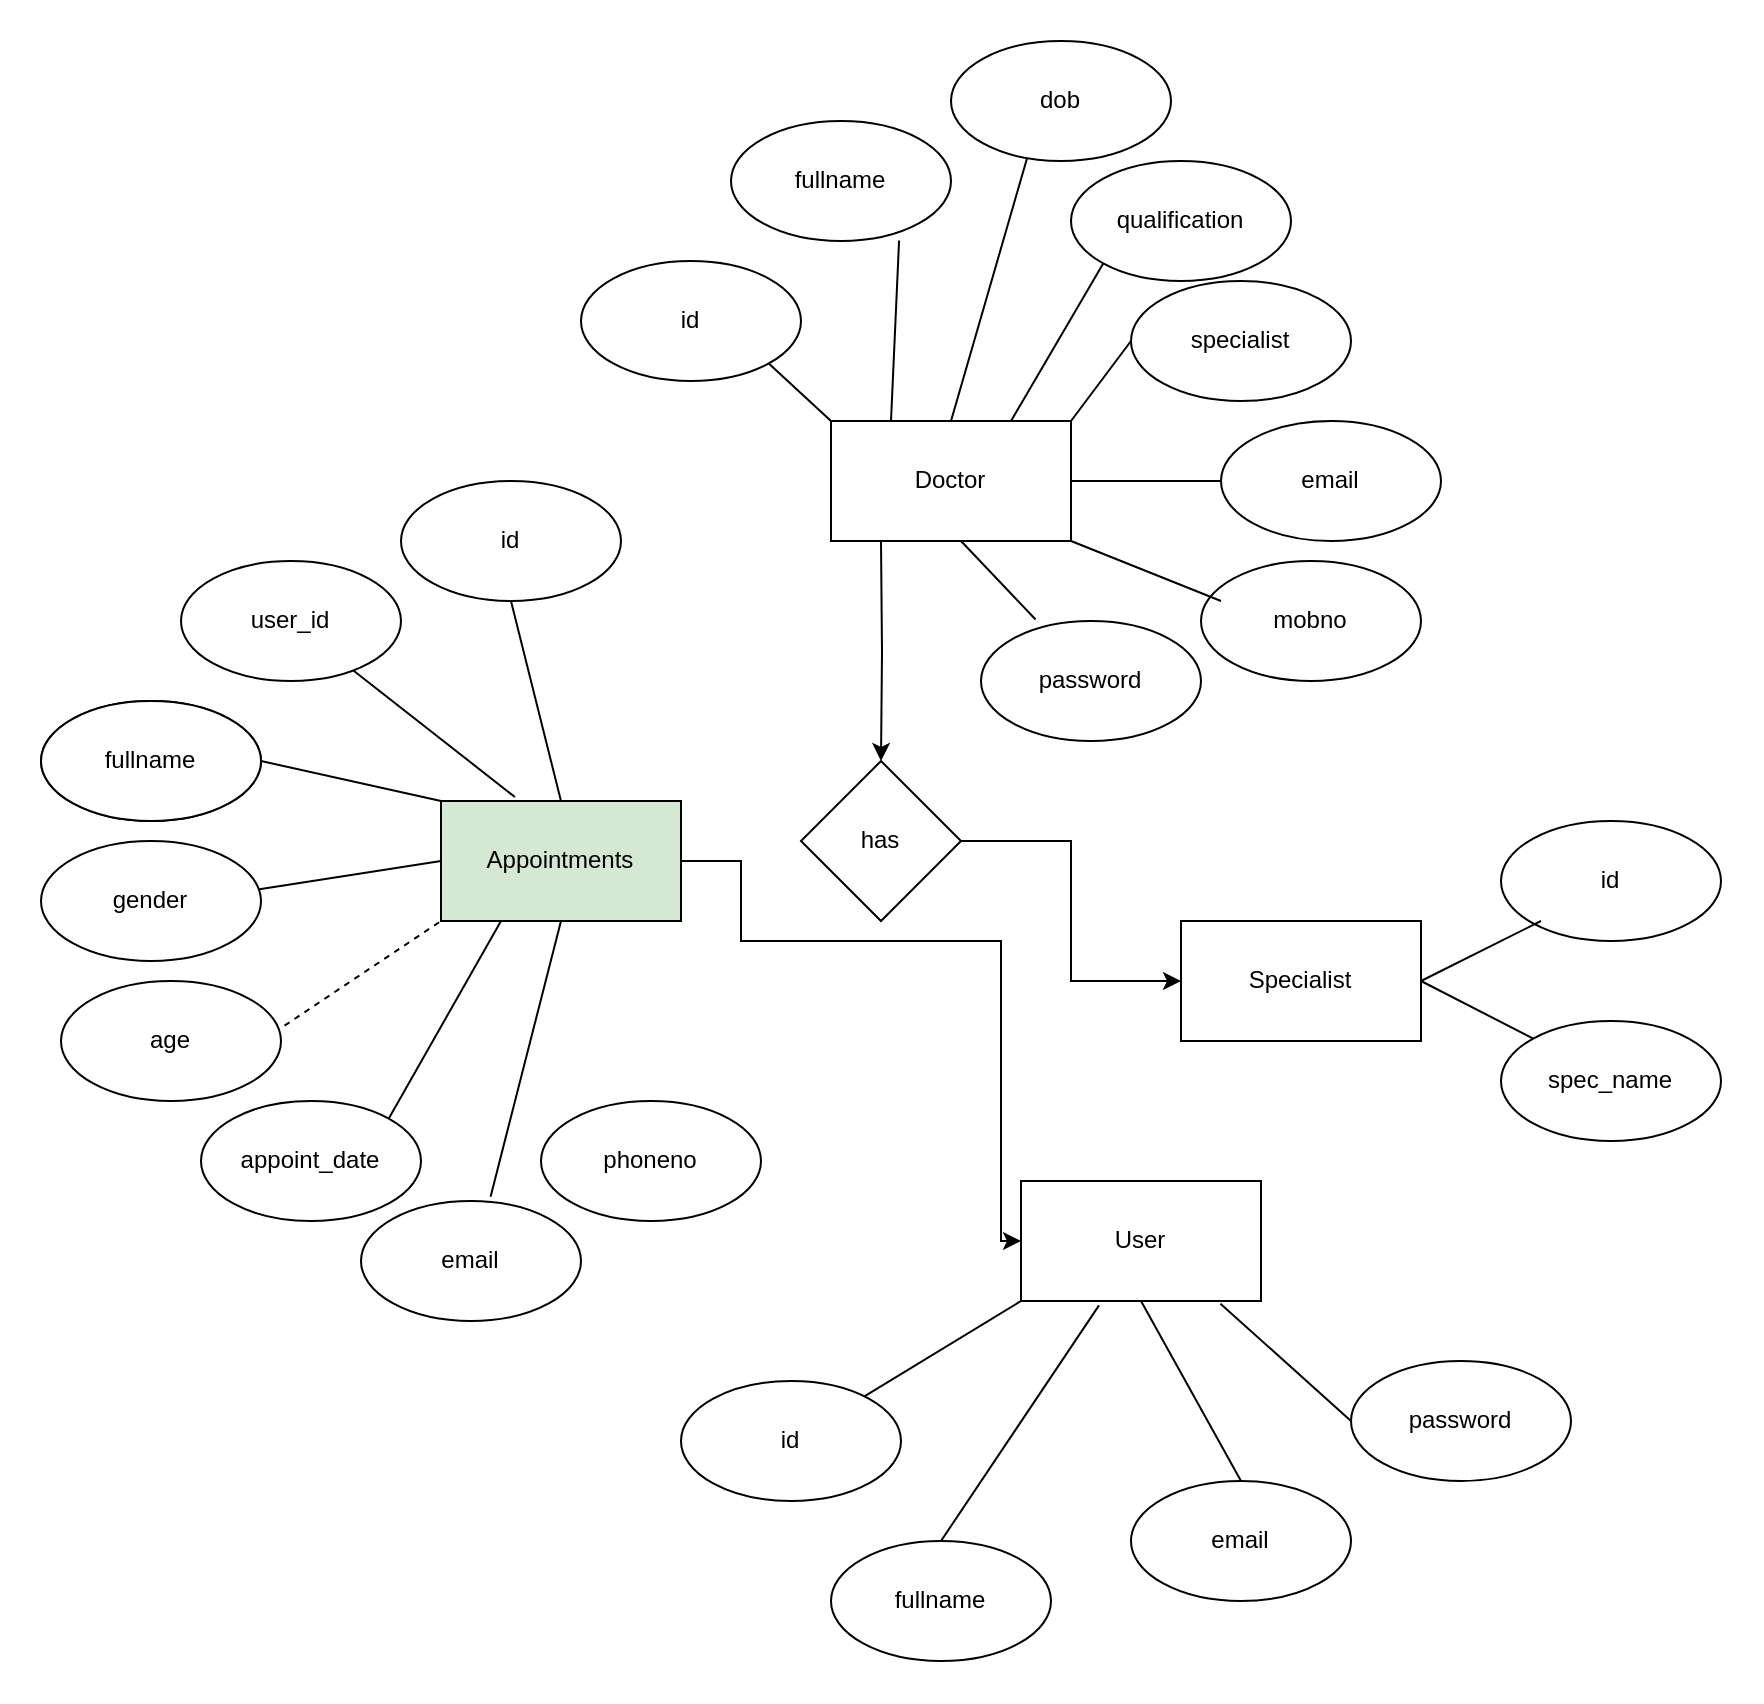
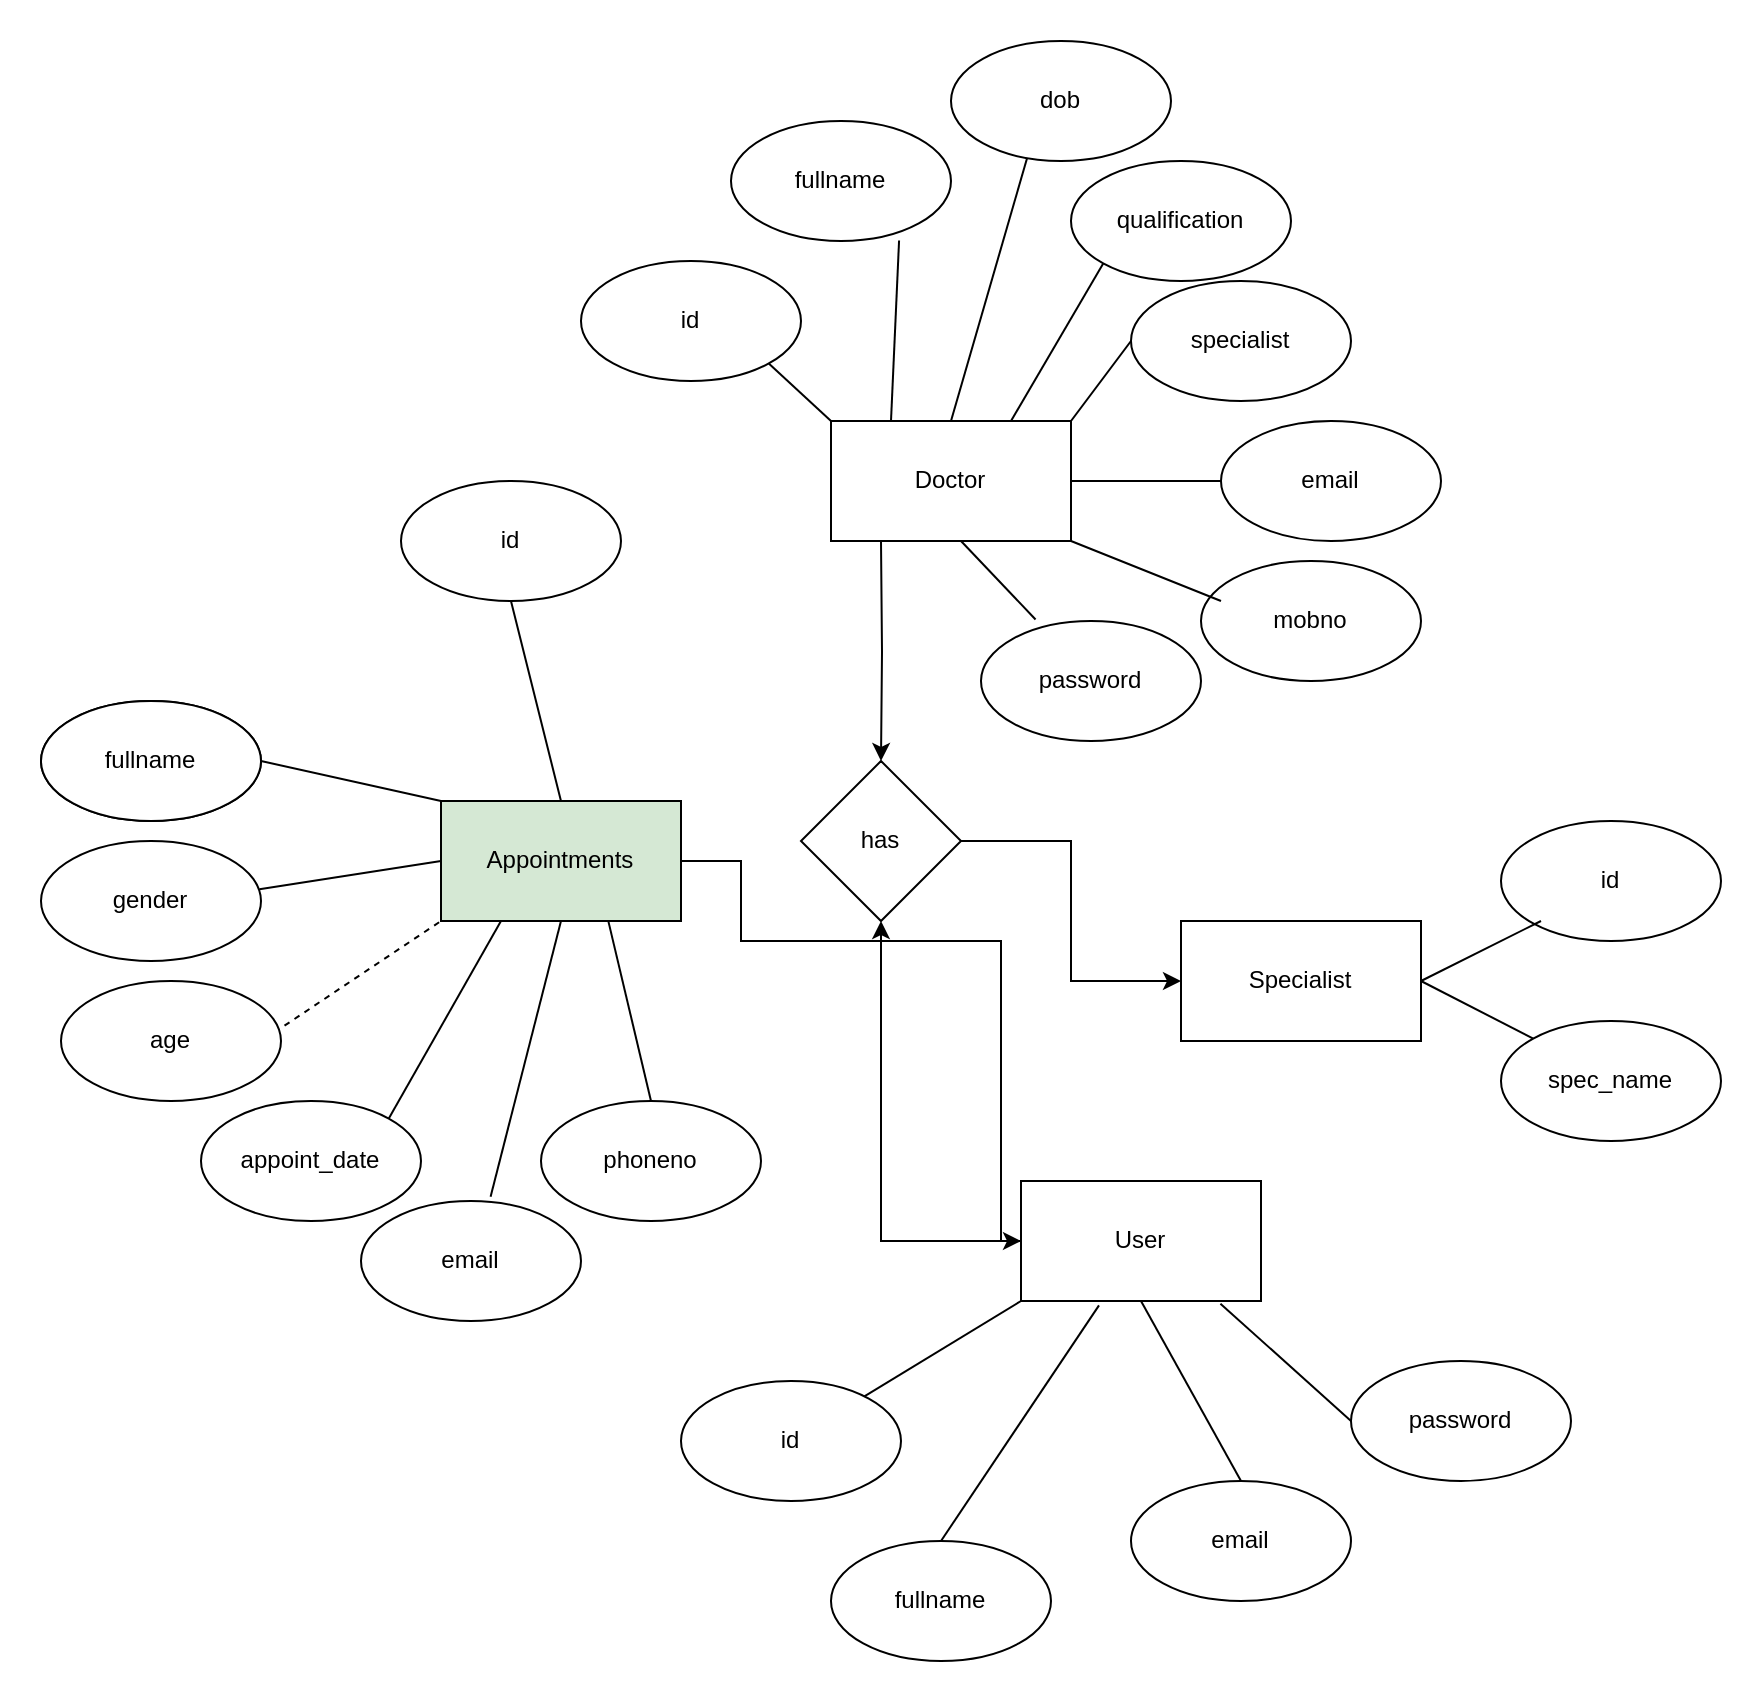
  <mxCell id="0" />
  <mxCell id="1" parent="0" />
  <mxCell id="2" style="edgeStyle=orthogonalEdgeStyle;rounded=0;orthogonalLoop=1;jettySize=auto;html=1;entryX=0.5;entryY=0;entryDx=0;entryDy=0;" edge="1" parent="1" target="45"><mxGeometry relative="1" as="geometry"><mxPoint x="440" y="270" as="sourcePoint" /></mxGeometry></mxCell>
  <mxCell id="3" value="Doctor" style="rounded=0;whiteSpace=wrap;html=1;" vertex="1" parent="1"><mxGeometry x="415" y="210" width="120" height="60" as="geometry" /></mxCell>
  <mxCell id="4" value="Specialist" style="rounded=0;whiteSpace=wrap;html=1;" vertex="1" parent="1"><mxGeometry x="590" y="460" width="120" height="60" as="geometry" /></mxCell>
  <mxCell id="5" style="edgeStyle=orthogonalEdgeStyle;rounded=0;orthogonalLoop=1;jettySize=auto;html=1;" edge="1" parent="1" source="6" target="8"><mxGeometry relative="1" as="geometry"><Array as="points"><mxPoint x="370" y="430" /><mxPoint x="370" y="470" /><mxPoint x="500" y="470" /></Array></mxGeometry></mxCell>
  <mxCell id="6" value="Appointments" style="rounded=0;whiteSpace=wrap;html=1;fillColor=#d5e8d4;" vertex="1" parent="1"><mxGeometry x="220" y="400" width="120" height="60" as="geometry" /></mxCell>
+ <mxCell id="7" style="edgeStyle=orthogonalEdgeStyle;rounded=0;orthogonalLoop=1;jettySize=auto;html=1;" edge="1" parent="1" source="8" target="45"><mxGeometry relative="1" as="geometry" /></mxCell>
  <mxCell id="8" value="User" style="rounded=0;whiteSpace=wrap;html=1;" vertex="1" parent="1"><mxGeometry x="510" y="590" width="120" height="60" as="geometry" /></mxCell>
  <mxCell id="9" value="id" style="ellipse;whiteSpace=wrap;html=1;" vertex="1" parent="1"><mxGeometry x="200" y="240" width="110" height="60" as="geometry" /></mxCell>
- <mxCell id="10" value="user_id" style="ellipse;whiteSpace=wrap;html=1;" vertex="1" parent="1"><mxGeometry x="90" y="280" width="110" height="60" as="geometry" /></mxCell>
  <mxCell id="11" value="age" style="ellipse;whiteSpace=wrap;html=1;" vertex="1" parent="1"><mxGeometry x="30" y="490" width="110" height="60" as="geometry" /></mxCell>
  <mxCell id="12" value="fullname" style="ellipse;whiteSpace=wrap;html=1;" vertex="1" parent="1"><mxGeometry x="20" y="350" width="110" height="60" as="geometry" /></mxCell>
  <mxCell id="13" value="gender" style="ellipse;whiteSpace=wrap;html=1;" vertex="1" parent="1"><mxGeometry x="20" y="420" width="110" height="60" as="geometry" /></mxCell>
  <mxCell id="14" value="appoint_date" style="ellipse;whiteSpace=wrap;html=1;" vertex="1" parent="1"><mxGeometry x="100" y="550" width="110" height="60" as="geometry" /></mxCell>
  <mxCell id="15" value="email" style="ellipse;whiteSpace=wrap;html=1;" vertex="1" parent="1"><mxGeometry x="180" y="600" width="110" height="60" as="geometry" /></mxCell>
  <mxCell id="16" value="phoneno" style="ellipse;whiteSpace=wrap;html=1;" vertex="1" parent="1"><mxGeometry x="270" y="550" width="110" height="60" as="geometry" /></mxCell>
  <mxCell id="17" value="" style="endArrow=none;html=1;rounded=0;entryX=0.5;entryY=1;entryDx=0;entryDy=0;exitX=0.5;exitY=0;exitDx=0;exitDy=0;" edge="1" parent="1" source="6" target="9"><mxGeometry width="50" height="50" relative="1" as="geometry"><mxPoint x="280" y="380" as="sourcePoint" /><mxPoint x="270" y="320" as="targetPoint" /></mxGeometry></mxCell>
- <mxCell id="18" value="" style="endArrow=none;html=1;rounded=0;exitX=0.308;exitY=-0.033;exitDx=0;exitDy=0;exitPerimeter=0;" edge="1" parent="1" source="6" target="10"><mxGeometry width="50" height="50" relative="1" as="geometry"><mxPoint x="300" y="390" as="sourcePoint" /><mxPoint x="280" y="330" as="targetPoint" /></mxGeometry></mxCell>
  <mxCell id="19" value="" style="endArrow=none;html=1;rounded=0;exitX=1;exitY=0.5;exitDx=0;exitDy=0;entryX=0;entryY=0;entryDx=0;entryDy=0;" edge="1" parent="1" source="12" target="6"><mxGeometry width="50" height="50" relative="1" as="geometry"><mxPoint x="310" y="400" as="sourcePoint" /><mxPoint x="290" y="340" as="targetPoint" /></mxGeometry></mxCell>
  <mxCell id="20" value="" style="endArrow=none;html=1;rounded=0;exitX=0.993;exitY=0.402;exitDx=0;exitDy=0;entryX=0;entryY=0.5;entryDx=0;entryDy=0;exitPerimeter=0;" edge="1" parent="1" source="13" target="6"><mxGeometry width="50" height="50" relative="1" as="geometry"><mxPoint x="140" y="390" as="sourcePoint" /><mxPoint x="240" y="390" as="targetPoint" /></mxGeometry></mxCell>
  <mxCell id="21" value="" style="endArrow=none;html=1;rounded=0;exitX=1.016;exitY=0.372;exitDx=0;exitDy=0;entryX=0;entryY=1;entryDx=0;entryDy=0;exitPerimeter=0;dashed=1;" edge="1" parent="1" source="11" target="6"><mxGeometry width="50" height="50" relative="1" as="geometry"><mxPoint x="150" y="400" as="sourcePoint" /><mxPoint x="250" y="400" as="targetPoint" /></mxGeometry></mxCell>
  <mxCell id="22" value="" style="endArrow=none;html=1;rounded=0;exitX=1;exitY=0;exitDx=0;exitDy=0;entryX=0.25;entryY=1;entryDx=0;entryDy=0;" edge="1" parent="1" source="14" target="6"><mxGeometry width="50" height="50" relative="1" as="geometry"><mxPoint x="160" y="410" as="sourcePoint" /><mxPoint x="260" y="410" as="targetPoint" /></mxGeometry></mxCell>
  <mxCell id="23" value="" style="endArrow=none;html=1;rounded=0;exitX=0.589;exitY=-0.036;exitDx=0;exitDy=0;entryX=0.5;entryY=1;entryDx=0;entryDy=0;exitPerimeter=0;" edge="1" parent="1" source="15" target="6"><mxGeometry width="50" height="50" relative="1" as="geometry"><mxPoint x="170" y="420" as="sourcePoint" /><mxPoint x="270" y="420" as="targetPoint" /></mxGeometry></mxCell>
+ <mxCell id="24" value="" style="endArrow=none;html=1;rounded=0;exitX=0.5;exitY=0;exitDx=0;exitDy=0;entryX=0.697;entryY=0.999;entryDx=0;entryDy=0;entryPerimeter=0;" edge="1" parent="1" source="16" target="6"><mxGeometry width="50" height="50" relative="1" as="geometry"><mxPoint x="180" y="430" as="sourcePoint" /><mxPoint x="280" y="430" as="targetPoint" /></mxGeometry></mxCell>
  <mxCell id="25" value="fullname" style="ellipse;whiteSpace=wrap;html=1;" vertex="1" parent="1"><mxGeometry x="20" y="350" width="110" height="60" as="geometry" /></mxCell>
  <mxCell id="26" value="fullname" style="ellipse;whiteSpace=wrap;html=1;" vertex="1" parent="1"><mxGeometry x="365" y="60" width="110" height="60" as="geometry" /></mxCell>
  <mxCell id="27" value="id" style="ellipse;whiteSpace=wrap;html=1;" vertex="1" parent="1"><mxGeometry x="290" y="130" width="110" height="60" as="geometry" /></mxCell>
  <mxCell id="28" value="dob" style="ellipse;whiteSpace=wrap;html=1;" vertex="1" parent="1"><mxGeometry x="475" y="20" width="110" height="60" as="geometry" /></mxCell>
  <mxCell id="29" value="qualification" style="ellipse;whiteSpace=wrap;html=1;" vertex="1" parent="1"><mxGeometry x="535" y="80" width="110" height="60" as="geometry" /></mxCell>
  <mxCell id="30" value="specialist" style="ellipse;whiteSpace=wrap;html=1;" vertex="1" parent="1"><mxGeometry x="565" y="140" width="110" height="60" as="geometry" /></mxCell>
  <mxCell id="31" value="email" style="ellipse;whiteSpace=wrap;html=1;" vertex="1" parent="1"><mxGeometry x="610" y="210" width="110" height="60" as="geometry" /></mxCell>
  <mxCell id="32" value="mobno" style="ellipse;whiteSpace=wrap;html=1;" vertex="1" parent="1"><mxGeometry x="600" y="280" width="110" height="60" as="geometry" /></mxCell>
  <mxCell id="33" value="password" style="ellipse;whiteSpace=wrap;html=1;" vertex="1" parent="1"><mxGeometry x="490" y="310" width="110" height="60" as="geometry" /></mxCell>
  <mxCell id="34" value="" style="endArrow=none;html=1;rounded=0;exitX=1;exitY=1;exitDx=0;exitDy=0;entryX=0;entryY=0;entryDx=0;entryDy=0;" edge="1" parent="1" source="27" target="3"><mxGeometry width="50" height="50" relative="1" as="geometry"><mxPoint x="420" y="200" as="sourcePoint" /><mxPoint x="470" y="150" as="targetPoint" /></mxGeometry></mxCell>
  <mxCell id="35" value="" style="endArrow=none;html=1;rounded=0;exitX=0.764;exitY=0.996;exitDx=0;exitDy=0;entryX=0.25;entryY=0;entryDx=0;entryDy=0;exitPerimeter=0;" edge="1" parent="1" source="26" target="3"><mxGeometry width="50" height="50" relative="1" as="geometry"><mxPoint x="394.141" y="191.076" as="sourcePoint" /><mxPoint x="425" y="220" as="targetPoint" /></mxGeometry></mxCell>
  <mxCell id="36" value="" style="endArrow=none;html=1;rounded=0;exitX=0.346;exitY=0.975;exitDx=0;exitDy=0;entryX=0.5;entryY=0;entryDx=0;entryDy=0;exitPerimeter=0;" edge="1" parent="1" source="28" target="3"><mxGeometry width="50" height="50" relative="1" as="geometry"><mxPoint x="404.141" y="201.076" as="sourcePoint" /><mxPoint x="435" y="230" as="targetPoint" /></mxGeometry></mxCell>
  <mxCell id="37" value="" style="endArrow=none;html=1;rounded=0;exitX=0;exitY=1;exitDx=0;exitDy=0;entryX=0.75;entryY=0;entryDx=0;entryDy=0;" edge="1" parent="1" source="29" target="3"><mxGeometry width="50" height="50" relative="1" as="geometry"><mxPoint x="414.141" y="211.076" as="sourcePoint" /><mxPoint x="445" y="240" as="targetPoint" /></mxGeometry></mxCell>
  <mxCell id="38" value="" style="endArrow=none;html=1;rounded=0;exitX=0;exitY=0.5;exitDx=0;exitDy=0;entryX=1;entryY=0;entryDx=0;entryDy=0;" edge="1" parent="1" source="30" target="3"><mxGeometry width="50" height="50" relative="1" as="geometry"><mxPoint x="424.141" y="221.076" as="sourcePoint" /><mxPoint x="455" y="250" as="targetPoint" /></mxGeometry></mxCell>
  <mxCell id="39" value="" style="endArrow=none;html=1;rounded=0;exitX=0;exitY=0.5;exitDx=0;exitDy=0;entryX=1;entryY=0.5;entryDx=0;entryDy=0;" edge="1" parent="1" source="31" target="3"><mxGeometry width="50" height="50" relative="1" as="geometry"><mxPoint x="434.141" y="231.076" as="sourcePoint" /><mxPoint x="465" y="260" as="targetPoint" /></mxGeometry></mxCell>
  <mxCell id="40" value="" style="endArrow=none;html=1;rounded=0;entryX=1;entryY=1;entryDx=0;entryDy=0;" edge="1" parent="1" target="3"><mxGeometry width="50" height="50" relative="1" as="geometry"><mxPoint x="610" y="300" as="sourcePoint" /><mxPoint x="475" y="270" as="targetPoint" /></mxGeometry></mxCell>
  <mxCell id="41" value="" style="endArrow=none;html=1;rounded=0;entryX=0.248;entryY=-0.013;entryDx=0;entryDy=0;entryPerimeter=0;" edge="1" parent="1" target="33"><mxGeometry width="50" height="50" relative="1" as="geometry"><mxPoint x="480" y="270" as="sourcePoint" /><mxPoint x="485" y="280" as="targetPoint" /></mxGeometry></mxCell>
  <mxCell id="42" value="id" style="ellipse;whiteSpace=wrap;html=1;" vertex="1" parent="1"><mxGeometry x="750" y="410" width="110" height="60" as="geometry" /></mxCell>
  <mxCell id="43" value="spec_name" style="ellipse;whiteSpace=wrap;html=1;" vertex="1" parent="1"><mxGeometry x="750" y="510" width="110" height="60" as="geometry" /></mxCell>
  <mxCell id="44" style="edgeStyle=orthogonalEdgeStyle;rounded=0;orthogonalLoop=1;jettySize=auto;html=1;entryX=0;entryY=0.5;entryDx=0;entryDy=0;" edge="1" parent="1" source="45" target="4"><mxGeometry relative="1" as="geometry" /></mxCell>
  <mxCell id="45" value="has" style="rhombus;whiteSpace=wrap;html=1;" vertex="1" parent="1"><mxGeometry x="400" y="380" width="80" height="80" as="geometry" /></mxCell>
  <mxCell id="46" value="" style="endArrow=none;html=1;rounded=0;exitX=1;exitY=0.5;exitDx=0;exitDy=0;" edge="1" parent="1" source="4"><mxGeometry width="50" height="50" relative="1" as="geometry"><mxPoint x="720" y="510" as="sourcePoint" /><mxPoint x="770" y="460" as="targetPoint" /></mxGeometry></mxCell>
  <mxCell id="47" value="" style="endArrow=none;html=1;rounded=0;entryX=0;entryY=0;entryDx=0;entryDy=0;" edge="1" parent="1" target="43"><mxGeometry width="50" height="50" relative="1" as="geometry"><mxPoint x="710" y="490" as="sourcePoint" /><mxPoint x="780" y="470" as="targetPoint" /></mxGeometry></mxCell>
  <mxCell id="48" value="password" style="ellipse;whiteSpace=wrap;html=1;" vertex="1" parent="1"><mxGeometry x="675" y="680" width="110" height="60" as="geometry" /></mxCell>
  <mxCell id="49" value="email" style="ellipse;whiteSpace=wrap;html=1;" vertex="1" parent="1"><mxGeometry x="565" y="740" width="110" height="60" as="geometry" /></mxCell>
  <mxCell id="50" value="id" style="ellipse;whiteSpace=wrap;html=1;" vertex="1" parent="1"><mxGeometry x="340" y="690" width="110" height="60" as="geometry" /></mxCell>
  <mxCell id="51" value="fullname" style="ellipse;whiteSpace=wrap;html=1;" vertex="1" parent="1"><mxGeometry x="415" y="770" width="110" height="60" as="geometry" /></mxCell>
  <mxCell id="52" value="" style="endArrow=none;html=1;rounded=0;entryX=0.325;entryY=1.036;entryDx=0;entryDy=0;entryPerimeter=0;exitX=0.5;exitY=0;exitDx=0;exitDy=0;" edge="1" parent="1" source="51" target="8"><mxGeometry width="50" height="50" relative="1" as="geometry"><mxPoint x="500" y="750" as="sourcePoint" /><mxPoint x="550" y="700" as="targetPoint" /></mxGeometry></mxCell>
  <mxCell id="53" value="" style="endArrow=none;html=1;rounded=0;entryX=0.5;entryY=1;entryDx=0;entryDy=0;exitX=0.5;exitY=0;exitDx=0;exitDy=0;" edge="1" parent="1" source="49" target="8"><mxGeometry width="50" height="50" relative="1" as="geometry"><mxPoint x="480" y="780" as="sourcePoint" /><mxPoint x="539" y="682.16" as="targetPoint" /></mxGeometry></mxCell>
  <mxCell id="54" value="" style="endArrow=none;html=1;rounded=0;entryX=0;entryY=0.5;entryDx=0;entryDy=0;exitX=0.831;exitY=1.022;exitDx=0;exitDy=0;exitPerimeter=0;" edge="1" parent="1" source="8" target="48"><mxGeometry width="50" height="50" relative="1" as="geometry"><mxPoint x="490" y="790" as="sourcePoint" /><mxPoint x="549" y="692.16" as="targetPoint" /></mxGeometry></mxCell>
  <mxCell id="55" value="" style="endArrow=none;html=1;rounded=0;entryX=0;entryY=1;entryDx=0;entryDy=0;" edge="1" parent="1" source="50" target="8"><mxGeometry width="50" height="50" relative="1" as="geometry"><mxPoint x="500" y="800" as="sourcePoint" /><mxPoint x="559" y="702.16" as="targetPoint" /></mxGeometry></mxCell>
